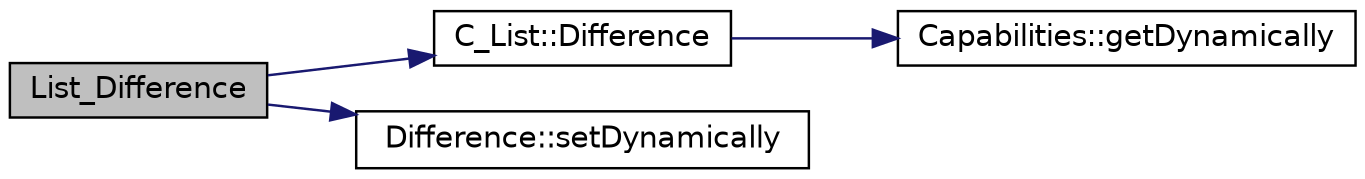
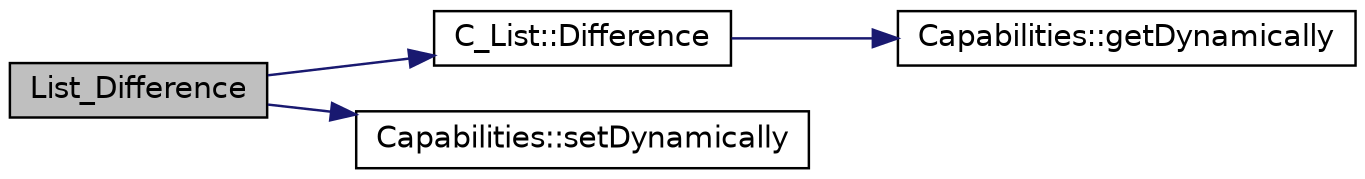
  digraph {
    rankdir=LR
    node [color=black fillcolor=white fontname=Helvetica fontsize=12 shape=record style=filled]
    edge [color=midnightblue fontname=Helvetica fontsize=12 labelfontname=Helvetica labelfontsize=12 style=solid]
    n1 [fillcolor=grey75 fontcolor=black height=0.2 label=List_Difference width=0.4]
    n2 [height=0.2 label="C_List::Difference" width=0.4]
-   n3 [height=0.2 label="Difference::setDynamically" width=0.4]
+   n3 [height=0.2 label="Capabilities::setDynamically" width=0.4]
    n4 [height=0.2 label="Capabilities::getDynamically" width=0.4]
    n1 -> n2
    n1 -> n3
    n2 -> n4
  }
